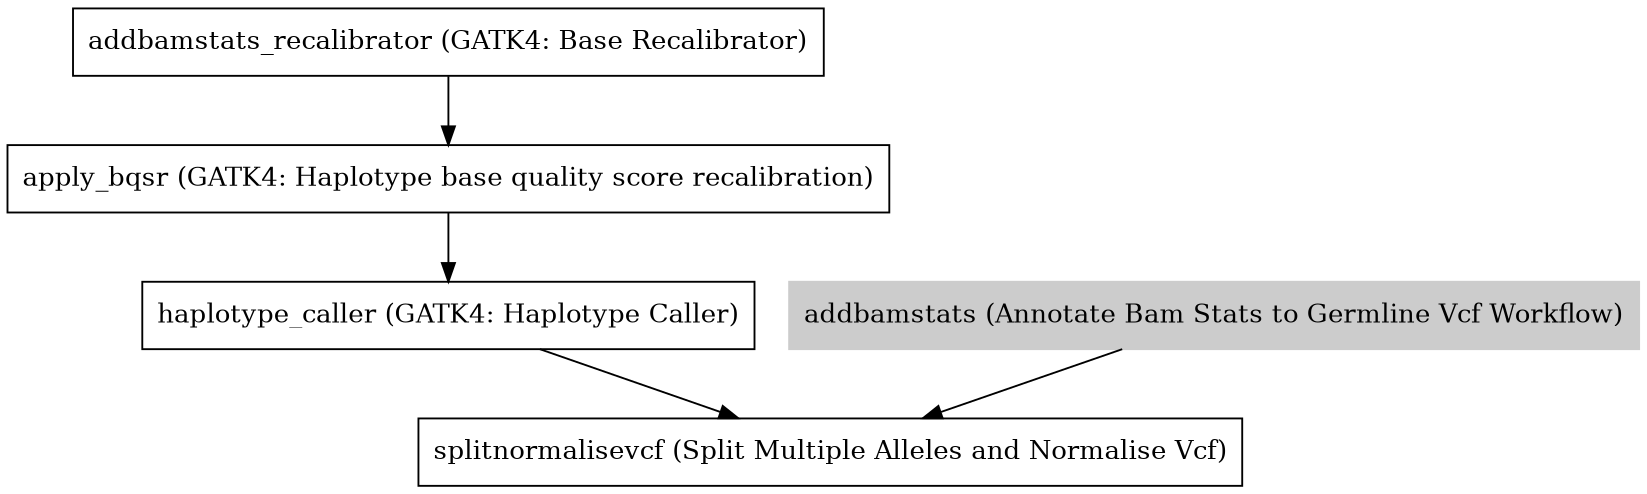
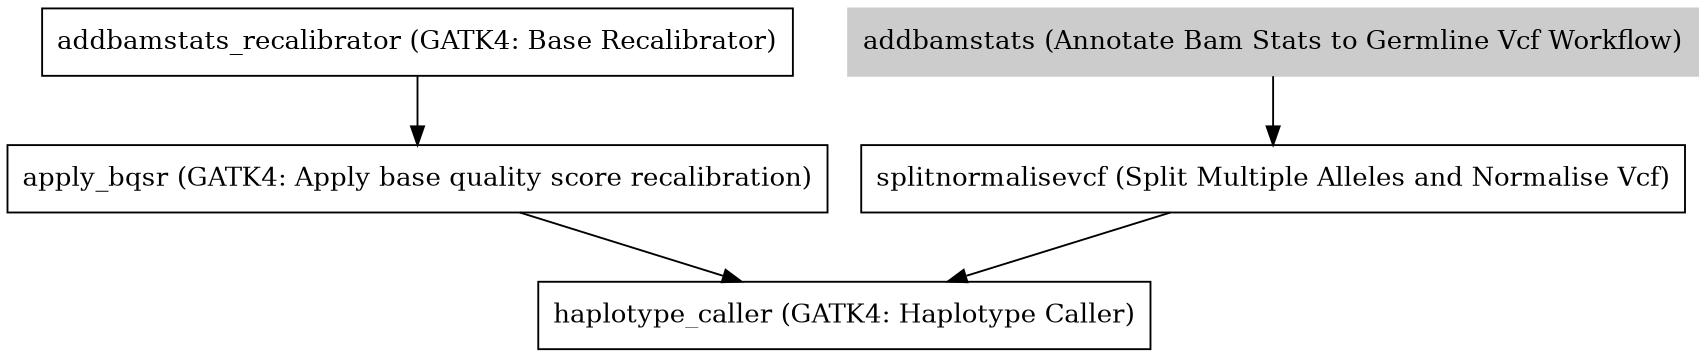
  digraph {
    node [shape=record]
    n1 [label="addbamstats_recalibrator (GATK4: Base Recalibrator)"]
-   n2 [label="apply_bqsr (GATK4: Haplotype base quality score recalibration)"]
+   n2 [label="apply_bqsr (GATK4: Apply base quality score recalibration)"]
    n3 [label="haplotype_caller (GATK4: Haplotype Caller)"]
    n4 [label="splitnormalisevcf (Split Multiple Alleles and Normalise Vcf)"]
    n5 [color=grey80 label="addbamstats (Annotate Bam Stats to Germline Vcf Workflow)" style=filled]
    n1 -> n2
    n2 -> n3
-   n3 -> n4
+   n4 -> n3
    n5 -> n4
  }
